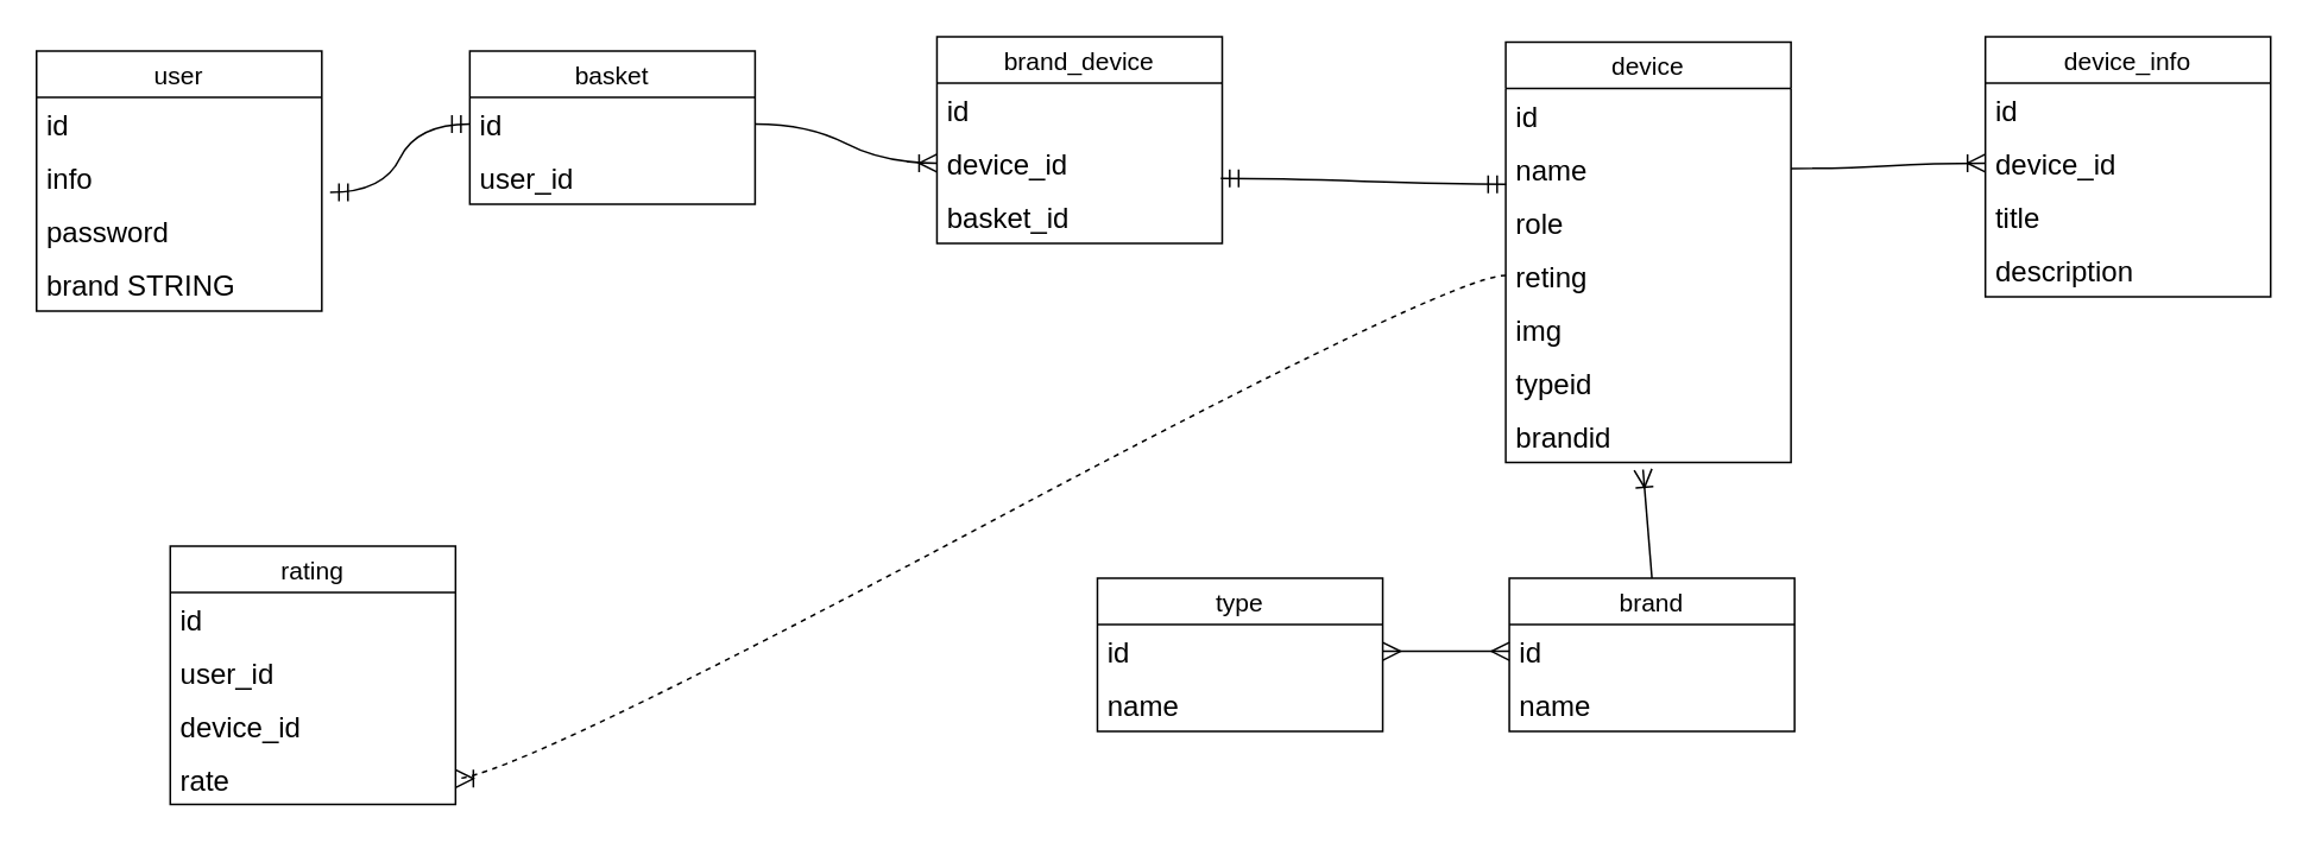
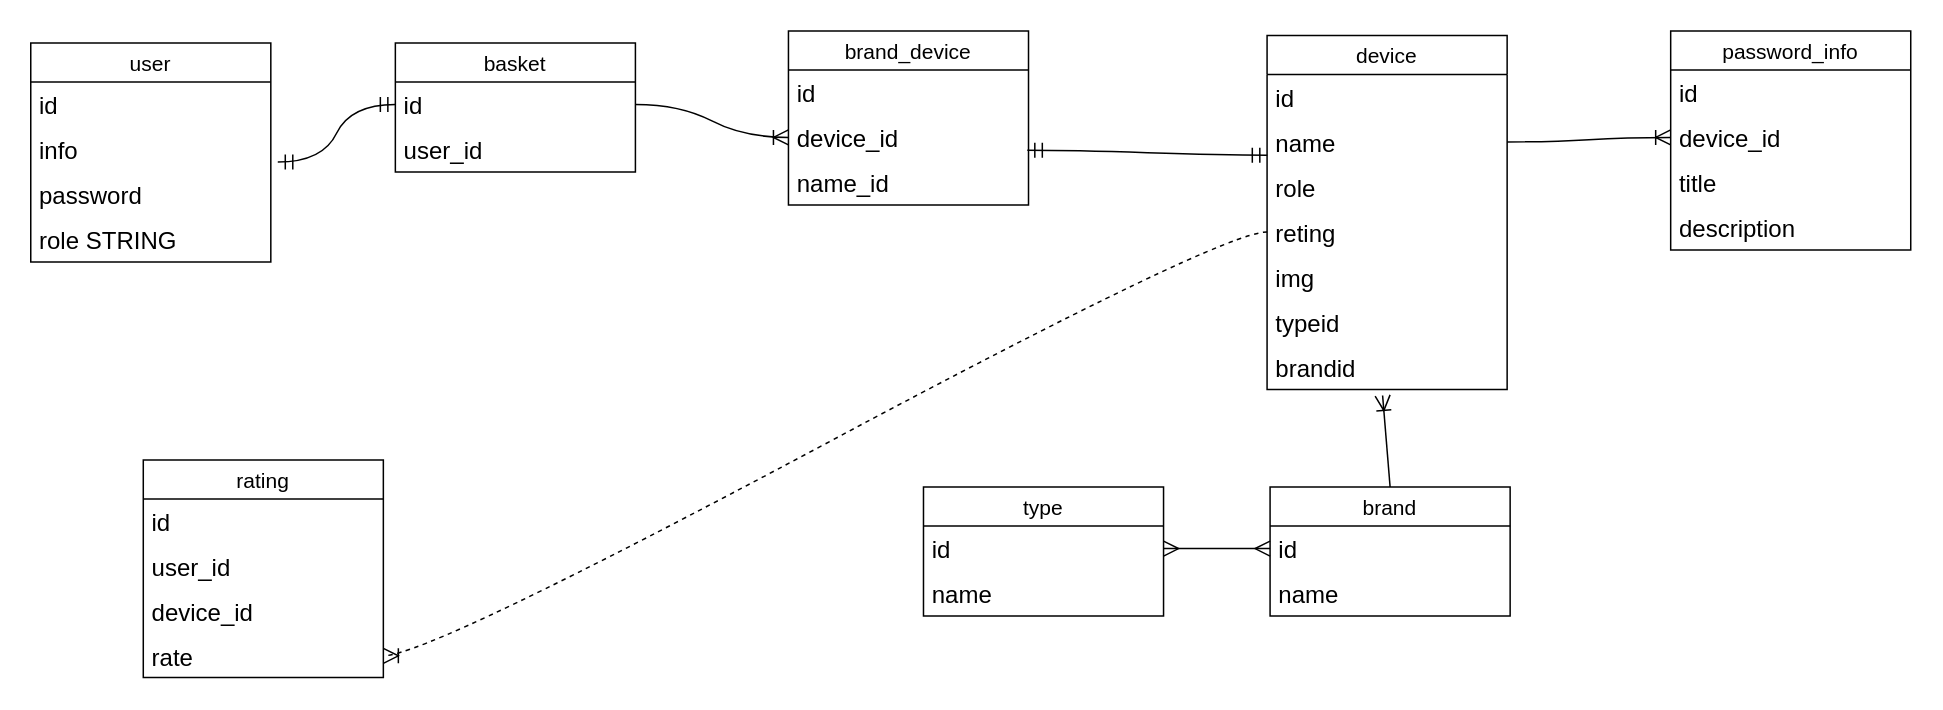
  <mxCell id="0" />
  <mxCell id="1" parent="0" />
  <mxCell id="2" value="user" style="swimlane;fontStyle=0;childLayout=stackLayout;horizontal=1;startSize=26;horizontalStack=0;resizeParent=1;resizeParentMax=0;resizeLast=0;collapsible=1;marginBottom=0;align=center;fontSize=14;" parent="1" vertex="1"><mxGeometry x="20" y="28" width="160" height="146" as="geometry" /></mxCell>
  <mxCell id="3" value="id" style="text;strokeColor=none;fillColor=none;spacingLeft=4;spacingRight=4;overflow=hidden;rotatable=0;points=[[0,0.5],[1,0.5]];portConstraint=eastwest;fontSize=16;whiteSpace=wrap;html=1;" parent="2" vertex="1"><mxGeometry y="26" width="160" height="30" as="geometry" /></mxCell>
  <mxCell id="4" value="info" style="text;strokeColor=none;fillColor=none;spacingLeft=4;spacingRight=4;overflow=hidden;rotatable=0;points=[[0,0.5],[1,0.5]];portConstraint=eastwest;fontSize=16;whiteSpace=wrap;html=1;" parent="2" vertex="1"><mxGeometry y="56" width="160" height="30" as="geometry" /></mxCell>
  <mxCell id="5" value="password" style="text;strokeColor=none;fillColor=none;spacingLeft=4;spacingRight=4;overflow=hidden;rotatable=0;points=[[0,0.5],[1,0.5]];portConstraint=eastwest;fontSize=16;whiteSpace=wrap;html=1;" parent="2" vertex="1"><mxGeometry y="86" width="160" height="30" as="geometry" /></mxCell>
- <mxCell id="6" value="brand STRING" style="text;strokeColor=none;fillColor=none;spacingLeft=4;spacingRight=4;overflow=hidden;rotatable=0;points=[[0,0.5],[1,0.5]];portConstraint=eastwest;fontSize=16;whiteSpace=wrap;html=1;" parent="2" vertex="1"><mxGeometry y="116" width="160" height="30" as="geometry" /></mxCell>
+ <mxCell id="6" value="role STRING" style="text;strokeColor=none;fillColor=none;spacingLeft=4;spacingRight=4;overflow=hidden;rotatable=0;points=[[0,0.5],[1,0.5]];portConstraint=eastwest;fontSize=16;whiteSpace=wrap;html=1;" parent="2" vertex="1"><mxGeometry y="116" width="160" height="30" as="geometry" /></mxCell>
  <mxCell id="7" value="basket" style="swimlane;fontStyle=0;childLayout=stackLayout;horizontal=1;startSize=26;horizontalStack=0;resizeParent=1;resizeParentMax=0;resizeLast=0;collapsible=1;marginBottom=0;align=center;fontSize=14;" parent="1" vertex="1"><mxGeometry x="263" y="28" width="160" height="86" as="geometry" /></mxCell>
  <mxCell id="8" value="id" style="text;strokeColor=none;fillColor=none;spacingLeft=4;spacingRight=4;overflow=hidden;rotatable=0;points=[[0,0.5],[1,0.5]];portConstraint=eastwest;fontSize=16;whiteSpace=wrap;html=1;" parent="7" vertex="1"><mxGeometry y="26" width="160" height="30" as="geometry" /></mxCell>
  <mxCell id="9" value="user_id" style="text;strokeColor=none;fillColor=none;spacingLeft=4;spacingRight=4;overflow=hidden;rotatable=0;points=[[0,0.5],[1,0.5]];portConstraint=eastwest;fontSize=16;whiteSpace=wrap;html=1;" parent="7" vertex="1"><mxGeometry y="56" width="160" height="30" as="geometry" /></mxCell>
  <mxCell id="10" value="" style="edgeStyle=entityRelationEdgeStyle;fontSize=12;html=1;endArrow=ERmandOne;startArrow=ERmandOne;rounded=0;startSize=8;endSize=8;curved=1;exitX=1.029;exitY=0.78;exitDx=0;exitDy=0;exitPerimeter=0;entryX=0;entryY=0.5;entryDx=0;entryDy=0;" parent="1" source="4" target="8" edge="1"><mxGeometry width="100" height="100" relative="1" as="geometry"><mxPoint x="228" y="277" as="sourcePoint" /><mxPoint x="328" y="177" as="targetPoint" /></mxGeometry></mxCell>
  <mxCell id="11" value="device" style="swimlane;fontStyle=0;childLayout=stackLayout;horizontal=1;startSize=26;horizontalStack=0;resizeParent=1;resizeParentMax=0;resizeLast=0;collapsible=1;marginBottom=0;align=center;fontSize=14;" parent="1" vertex="1"><mxGeometry x="844" y="23" width="160" height="236" as="geometry" /></mxCell>
  <mxCell id="12" value="id" style="text;strokeColor=none;fillColor=none;spacingLeft=4;spacingRight=4;overflow=hidden;rotatable=0;points=[[0,0.5],[1,0.5]];portConstraint=eastwest;fontSize=16;whiteSpace=wrap;html=1;" parent="11" vertex="1"><mxGeometry y="26" width="160" height="30" as="geometry" /></mxCell>
  <mxCell id="13" value="name" style="text;strokeColor=none;fillColor=none;spacingLeft=4;spacingRight=4;overflow=hidden;rotatable=0;points=[[0,0.5],[1,0.5]];portConstraint=eastwest;fontSize=16;whiteSpace=wrap;html=1;" parent="11" vertex="1"><mxGeometry y="56" width="160" height="30" as="geometry" /></mxCell>
  <mxCell id="14" value="role" style="text;strokeColor=none;fillColor=none;spacingLeft=4;spacingRight=4;overflow=hidden;rotatable=0;points=[[0,0.5],[1,0.5]];portConstraint=eastwest;fontSize=16;whiteSpace=wrap;html=1;" parent="11" vertex="1"><mxGeometry y="86" width="160" height="30" as="geometry" /></mxCell>
  <mxCell id="15" value="reting" style="text;strokeColor=none;fillColor=none;spacingLeft=4;spacingRight=4;overflow=hidden;rotatable=0;points=[[0,0.5],[1,0.5]];portConstraint=eastwest;fontSize=16;whiteSpace=wrap;html=1;" parent="11" vertex="1"><mxGeometry y="116" width="160" height="30" as="geometry" /></mxCell>
  <mxCell id="16" value="img" style="text;strokeColor=none;fillColor=none;spacingLeft=4;spacingRight=4;overflow=hidden;rotatable=0;points=[[0,0.5],[1,0.5]];portConstraint=eastwest;fontSize=16;whiteSpace=wrap;html=1;" parent="11" vertex="1"><mxGeometry y="146" width="160" height="30" as="geometry" /></mxCell>
  <mxCell id="17" value="typeid" style="text;strokeColor=none;fillColor=none;spacingLeft=4;spacingRight=4;overflow=hidden;rotatable=0;points=[[0,0.5],[1,0.5]];portConstraint=eastwest;fontSize=16;whiteSpace=wrap;html=1;" parent="11" vertex="1"><mxGeometry y="176" width="160" height="30" as="geometry" /></mxCell>
  <mxCell id="18" value="brandid" style="text;strokeColor=none;fillColor=none;spacingLeft=4;spacingRight=4;overflow=hidden;rotatable=0;points=[[0,0.5],[1,0.5]];portConstraint=eastwest;fontSize=16;whiteSpace=wrap;html=1;" parent="11" vertex="1"><mxGeometry y="206" width="160" height="30" as="geometry" /></mxCell>
  <mxCell id="19" value="type" style="swimlane;fontStyle=0;childLayout=stackLayout;horizontal=1;startSize=26;horizontalStack=0;resizeParent=1;resizeParentMax=0;resizeLast=0;collapsible=1;marginBottom=0;align=center;fontSize=14;" parent="1" vertex="1"><mxGeometry x="615" y="324" width="160" height="86" as="geometry" /></mxCell>
  <mxCell id="20" value="id" style="text;strokeColor=none;fillColor=none;spacingLeft=4;spacingRight=4;overflow=hidden;rotatable=0;points=[[0,0.5],[1,0.5]];portConstraint=eastwest;fontSize=16;whiteSpace=wrap;html=1;" parent="19" vertex="1"><mxGeometry y="26" width="160" height="30" as="geometry" /></mxCell>
  <mxCell id="21" value="name" style="text;strokeColor=none;fillColor=none;spacingLeft=4;spacingRight=4;overflow=hidden;rotatable=0;points=[[0,0.5],[1,0.5]];portConstraint=eastwest;fontSize=16;whiteSpace=wrap;html=1;" parent="19" vertex="1"><mxGeometry y="56" width="160" height="30" as="geometry" /></mxCell>
  <mxCell id="22" value="brand" style="swimlane;fontStyle=0;childLayout=stackLayout;horizontal=1;startSize=26;horizontalStack=0;resizeParent=1;resizeParentMax=0;resizeLast=0;collapsible=1;marginBottom=0;align=center;fontSize=14;" parent="1" vertex="1"><mxGeometry x="846" y="324" width="160" height="86" as="geometry" /></mxCell>
  <mxCell id="23" value="id" style="text;strokeColor=none;fillColor=none;spacingLeft=4;spacingRight=4;overflow=hidden;rotatable=0;points=[[0,0.5],[1,0.5]];portConstraint=eastwest;fontSize=16;whiteSpace=wrap;html=1;" parent="22" vertex="1"><mxGeometry y="26" width="160" height="30" as="geometry" /></mxCell>
  <mxCell id="24" value="name" style="text;strokeColor=none;fillColor=none;spacingLeft=4;spacingRight=4;overflow=hidden;rotatable=0;points=[[0,0.5],[1,0.5]];portConstraint=eastwest;fontSize=16;whiteSpace=wrap;html=1;" parent="22" vertex="1"><mxGeometry y="56" width="160" height="30" as="geometry" /></mxCell>
  <mxCell id="25" value="" style="fontSize=12;html=1;endArrow=ERoneToMany;rounded=0;startSize=8;endSize=8;exitX=0.5;exitY=0;exitDx=0;exitDy=0;" parent="1" source="22" edge="1"><mxGeometry width="100" height="100" relative="1" as="geometry"><mxPoint x="795" y="362" as="sourcePoint" /><mxPoint x="921" y="263" as="targetPoint" /></mxGeometry></mxCell>
  <mxCell id="26" value="" style="edgeStyle=entityRelationEdgeStyle;fontSize=12;html=1;endArrow=ERmany;startArrow=ERmany;rounded=0;startSize=8;endSize=8;curved=1;exitX=1;exitY=0.5;exitDx=0;exitDy=0;entryX=0;entryY=0.5;entryDx=0;entryDy=0;" parent="1" source="20" target="23" edge="1"><mxGeometry width="100" height="100" relative="1" as="geometry"><mxPoint x="795" y="362" as="sourcePoint" /><mxPoint x="895" y="262" as="targetPoint" /></mxGeometry></mxCell>
- <mxCell id="27" value="device_info" style="swimlane;fontStyle=0;childLayout=stackLayout;horizontal=1;startSize=26;horizontalStack=0;resizeParent=1;resizeParentMax=0;resizeLast=0;collapsible=1;marginBottom=0;align=center;fontSize=14;" parent="1" vertex="1"><mxGeometry x="1113" y="20" width="160" height="146" as="geometry" /></mxCell>
+ <mxCell id="27" value="password_info" style="swimlane;fontStyle=0;childLayout=stackLayout;horizontal=1;startSize=26;horizontalStack=0;resizeParent=1;resizeParentMax=0;resizeLast=0;collapsible=1;marginBottom=0;align=center;fontSize=14;" parent="1" vertex="1"><mxGeometry x="1113" y="20" width="160" height="146" as="geometry" /></mxCell>
  <mxCell id="28" value="id" style="text;strokeColor=none;fillColor=none;spacingLeft=4;spacingRight=4;overflow=hidden;rotatable=0;points=[[0,0.5],[1,0.5]];portConstraint=eastwest;fontSize=16;whiteSpace=wrap;html=1;" parent="27" vertex="1"><mxGeometry y="26" width="160" height="30" as="geometry" /></mxCell>
  <mxCell id="29" value="device_id" style="text;strokeColor=none;fillColor=none;spacingLeft=4;spacingRight=4;overflow=hidden;rotatable=0;points=[[0,0.5],[1,0.5]];portConstraint=eastwest;fontSize=16;whiteSpace=wrap;html=1;" parent="27" vertex="1"><mxGeometry y="56" width="160" height="30" as="geometry" /></mxCell>
  <mxCell id="30" value="title" style="text;strokeColor=none;fillColor=none;spacingLeft=4;spacingRight=4;overflow=hidden;rotatable=0;points=[[0,0.5],[1,0.5]];portConstraint=eastwest;fontSize=16;whiteSpace=wrap;html=1;" parent="27" vertex="1"><mxGeometry y="86" width="160" height="30" as="geometry" /></mxCell>
  <mxCell id="31" value="description" style="text;strokeColor=none;fillColor=none;spacingLeft=4;spacingRight=4;overflow=hidden;rotatable=0;points=[[0,0.5],[1,0.5]];portConstraint=eastwest;fontSize=16;whiteSpace=wrap;html=1;" parent="27" vertex="1"><mxGeometry y="116" width="160" height="30" as="geometry" /></mxCell>
  <mxCell id="32" value="" style="edgeStyle=entityRelationEdgeStyle;fontSize=12;html=1;endArrow=ERoneToMany;rounded=0;startSize=8;endSize=8;curved=1;" parent="1" source="13" target="29" edge="1"><mxGeometry width="100" height="100" relative="1" as="geometry"><mxPoint x="795" y="163" as="sourcePoint" /><mxPoint x="895" y="63" as="targetPoint" /></mxGeometry></mxCell>
  <mxCell id="33" value="brand_device" style="swimlane;fontStyle=0;childLayout=stackLayout;horizontal=1;startSize=26;horizontalStack=0;resizeParent=1;resizeParentMax=0;resizeLast=0;collapsible=1;marginBottom=0;align=center;fontSize=14;" parent="1" vertex="1"><mxGeometry x="525" y="20" width="160" height="116" as="geometry" /></mxCell>
  <mxCell id="34" value="id" style="text;strokeColor=none;fillColor=none;spacingLeft=4;spacingRight=4;overflow=hidden;rotatable=0;points=[[0,0.5],[1,0.5]];portConstraint=eastwest;fontSize=16;whiteSpace=wrap;html=1;" parent="33" vertex="1"><mxGeometry y="26" width="160" height="30" as="geometry" /></mxCell>
  <mxCell id="35" value="device_id" style="text;strokeColor=none;fillColor=none;spacingLeft=4;spacingRight=4;overflow=hidden;rotatable=0;points=[[0,0.5],[1,0.5]];portConstraint=eastwest;fontSize=16;whiteSpace=wrap;html=1;" parent="33" vertex="1"><mxGeometry y="56" width="160" height="30" as="geometry" /></mxCell>
- <mxCell id="36" value="basket_id" style="text;strokeColor=none;fillColor=none;spacingLeft=4;spacingRight=4;overflow=hidden;rotatable=0;points=[[0,0.5],[1,0.5]];portConstraint=eastwest;fontSize=16;whiteSpace=wrap;html=1;" parent="33" vertex="1"><mxGeometry y="86" width="160" height="30" as="geometry" /></mxCell>
+ <mxCell id="36" value="name_id" style="text;strokeColor=none;fillColor=none;spacingLeft=4;spacingRight=4;overflow=hidden;rotatable=0;points=[[0,0.5],[1,0.5]];portConstraint=eastwest;fontSize=16;whiteSpace=wrap;html=1;" parent="33" vertex="1"><mxGeometry y="86" width="160" height="30" as="geometry" /></mxCell>
  <mxCell id="37" value="" style="edgeStyle=entityRelationEdgeStyle;fontSize=12;html=1;endArrow=ERoneToMany;rounded=0;startSize=8;endSize=8;curved=1;exitX=1;exitY=0.5;exitDx=0;exitDy=0;entryX=0;entryY=0.5;entryDx=0;entryDy=0;" parent="1" source="8" target="35" edge="1"><mxGeometry width="100" height="100" relative="1" as="geometry"><mxPoint x="397" y="163" as="sourcePoint" /><mxPoint x="497" y="63" as="targetPoint" /></mxGeometry></mxCell>
  <mxCell id="38" value="" style="edgeStyle=entityRelationEdgeStyle;fontSize=12;html=1;endArrow=ERmandOne;startArrow=ERmandOne;rounded=0;startSize=8;endSize=8;curved=1;entryX=0.001;entryY=0.793;entryDx=0;entryDy=0;entryPerimeter=0;exitX=0.995;exitY=0.787;exitDx=0;exitDy=0;exitPerimeter=0;" parent="1" source="35" target="13" edge="1"><mxGeometry width="100" height="100" relative="1" as="geometry"><mxPoint x="397" y="163" as="sourcePoint" /><mxPoint x="497" y="63" as="targetPoint" /></mxGeometry></mxCell>
  <mxCell id="39" value="rating" style="swimlane;fontStyle=0;childLayout=stackLayout;horizontal=1;startSize=26;horizontalStack=0;resizeParent=1;resizeParentMax=0;resizeLast=0;collapsible=1;marginBottom=0;align=center;fontSize=14;" parent="1" vertex="1"><mxGeometry x="95" y="306" width="160" height="145" as="geometry" /></mxCell>
  <mxCell id="40" value="id" style="text;strokeColor=none;fillColor=none;spacingLeft=4;spacingRight=4;overflow=hidden;rotatable=0;points=[[0,0.5],[1,0.5]];portConstraint=eastwest;fontSize=16;whiteSpace=wrap;html=1;" parent="39" vertex="1"><mxGeometry y="26" width="160" height="30" as="geometry" /></mxCell>
  <mxCell id="41" value="user_id" style="text;strokeColor=none;fillColor=none;spacingLeft=4;spacingRight=4;overflow=hidden;rotatable=0;points=[[0,0.5],[1,0.5]];portConstraint=eastwest;fontSize=16;whiteSpace=wrap;html=1;" parent="39" vertex="1"><mxGeometry y="56" width="160" height="30" as="geometry" /></mxCell>
  <mxCell id="42" value="device_id" style="text;strokeColor=none;fillColor=none;spacingLeft=4;spacingRight=4;overflow=hidden;rotatable=0;points=[[0,0.5],[1,0.5]];portConstraint=eastwest;fontSize=16;whiteSpace=wrap;html=1;" parent="39" vertex="1"><mxGeometry y="86" width="160" height="30" as="geometry" /></mxCell>
  <mxCell id="43" value="rate" style="text;strokeColor=none;fillColor=none;spacingLeft=4;spacingRight=4;overflow=hidden;rotatable=0;points=[[0,0.5],[1,0.5]];portConstraint=eastwest;fontSize=16;whiteSpace=wrap;html=1;" parent="39" vertex="1"><mxGeometry y="116" width="160" height="29" as="geometry" /></mxCell>
  <mxCell id="44" value="" style="edgeStyle=entityRelationEdgeStyle;fontSize=12;html=1;endArrow=ERoneToMany;rounded=0;startSize=8;endSize=8;curved=1;dashed=1;" parent="1" source="15" target="43" edge="1"><mxGeometry width="100" height="100" relative="1" as="geometry"><mxPoint x="397" y="263" as="sourcePoint" /><mxPoint x="497" y="163" as="targetPoint" /></mxGeometry></mxCell>
